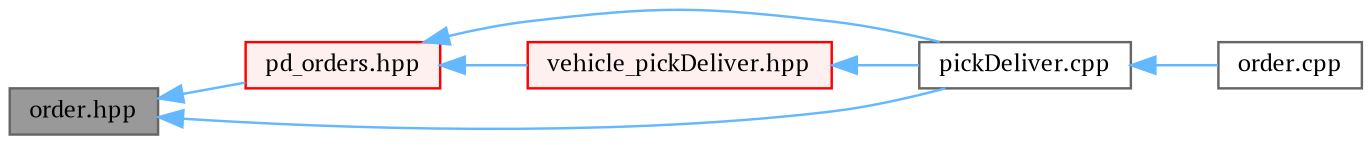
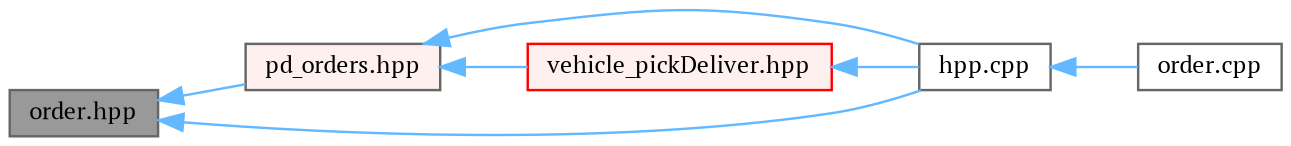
  digraph {
    fontname="PT Serif"
    rankdir=LR
    node [color=red fillcolor="#FFF0F0" fontname="PT Serif" fontsize=10 shape=box style=filled]
    edge [color=steelblue1 dir=back fontname="PT Serif" fontsize=10 labelfontname=Helvetica labelfontsize=10 style=solid]
    n1 [color=gray40 fillcolor=grey60 fontcolor=black height=0.2 label="order.hpp" width=0.4]
-   n2 [height=0.2 label="pd_orders.hpp" width=0.4]
-   n3 [color=grey40 fillcolor=white height=0.2 label="pickDeliver.cpp" width=0.4]
+   n2 [color=grey40 height=0.2 label="pd_orders.hpp" width=0.4]
+   n3 [color=grey40 fillcolor=white height=0.2 label="hpp.cpp" width=0.4]
    n4 [color=grey40 fillcolor=white height=0.2 label="order.cpp" width=0.4]
    n5 [height=0.2 label="vehicle_pickDeliver.hpp" width=0.4]
    n1 -> n2
    n1 -> n3
    n2 -> n3
    n2 -> n5
    n3 -> n4
    n5 -> n3
  }
